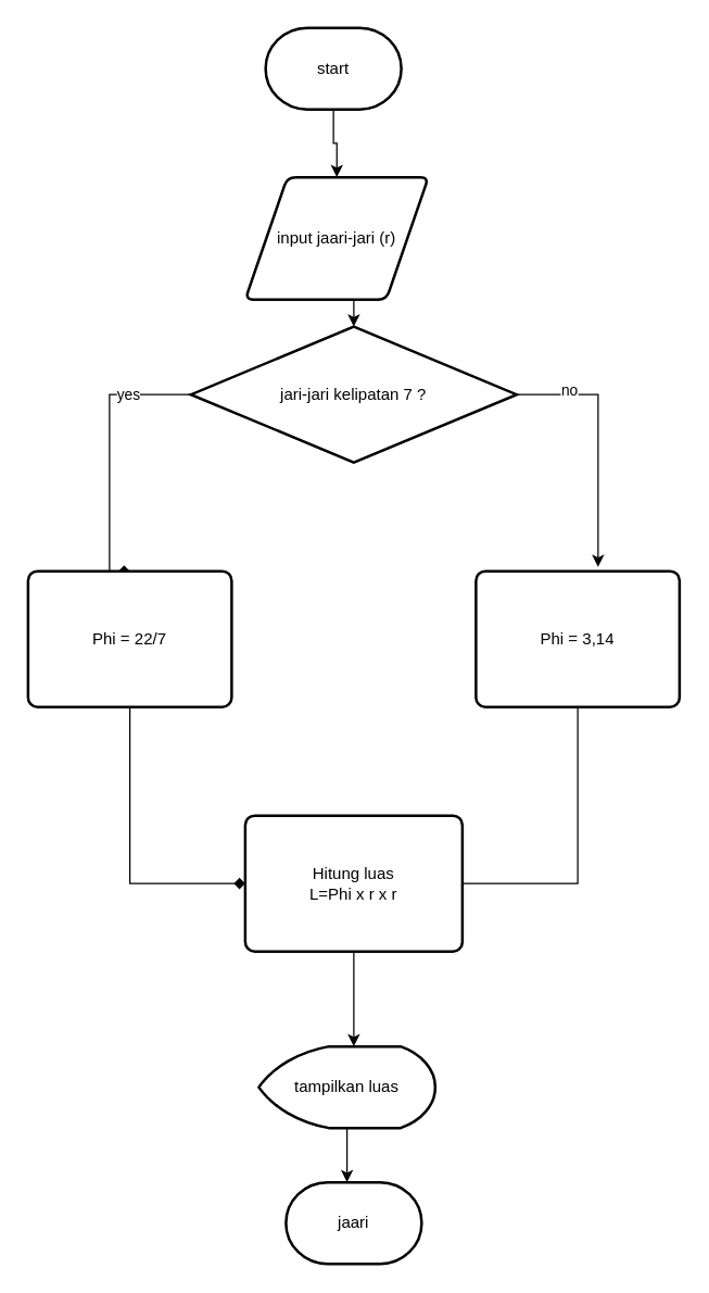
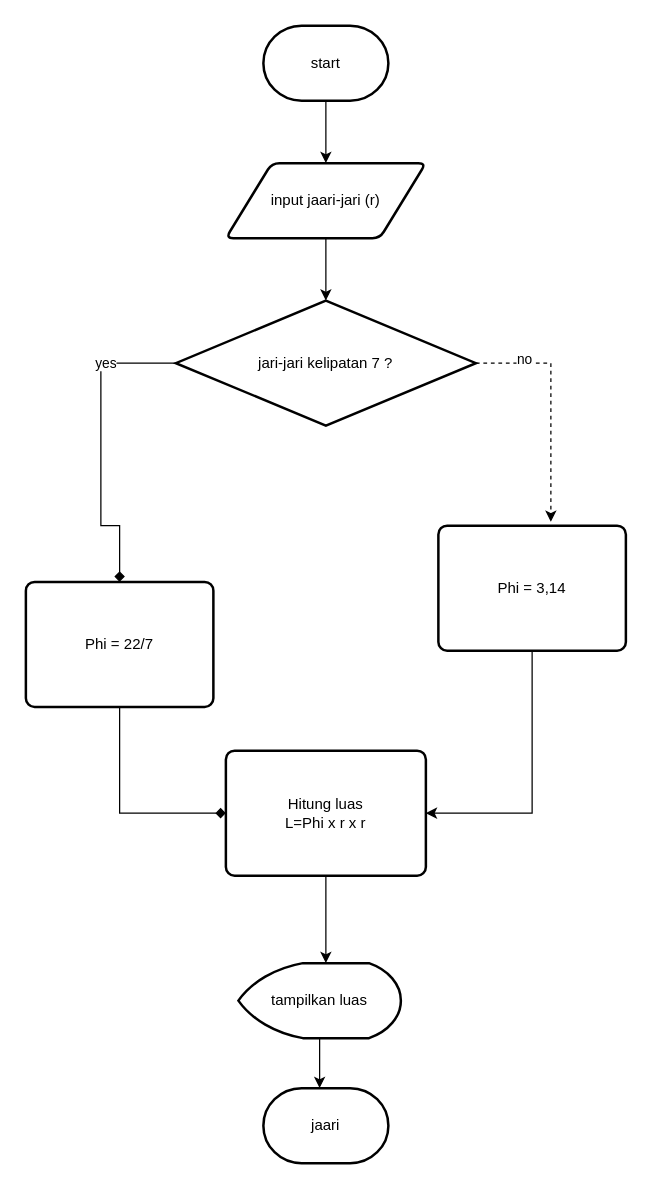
  <mxCell id="0" />
  <mxCell id="1" parent="0" />
  <mxCell id="2" style="edgeStyle=orthogonalEdgeStyle;rounded=0;orthogonalLoop=1;jettySize=auto;html=1;exitX=0.5;exitY=1;exitDx=0;exitDy=0;exitPerimeter=0;entryX=0.5;entryY=0;entryDx=0;entryDy=0;" edge="1" parent="1" source="3" target="5"><mxGeometry relative="1" as="geometry" /></mxCell>
- <mxCell id="3" value="start" style="strokeWidth=2;html=1;shape=mxgraph.flowchart.terminator;whiteSpace=wrap;" vertex="1" parent="1"><mxGeometry x="195" y="20" width="100" height="60" as="geometry" /></mxCell>
+ <mxCell id="3" value="start" style="strokeWidth=2;html=1;shape=mxgraph.flowchart.terminator;whiteSpace=wrap;" vertex="1" parent="1"><mxGeometry x="210" y="20" width="100" height="60" as="geometry" /></mxCell>
  <mxCell id="4" style="edgeStyle=orthogonalEdgeStyle;rounded=0;orthogonalLoop=1;jettySize=auto;html=1;exitX=0.5;exitY=1;exitDx=0;exitDy=0;" edge="1" parent="1" source="5"><mxGeometry relative="1" as="geometry"><mxPoint x="260" y="240" as="targetPoint" /></mxGeometry></mxCell>
- <mxCell id="5" value="input jaari-jari (r)" style="shape=parallelogram;html=1;strokeWidth=2;perimeter=parallelogramPerimeter;whiteSpace=wrap;rounded=1;arcSize=12;size=0.23;" vertex="1" parent="1"><mxGeometry x="180" y="130" width="135" height="90" as="geometry" /></mxCell>
+ <mxCell id="5" value="input jaari-jari (r)" style="shape=parallelogram;html=1;strokeWidth=2;perimeter=parallelogramPerimeter;whiteSpace=wrap;rounded=1;arcSize=12;size=0.23;" vertex="1" parent="1"><mxGeometry x="180" y="130" width="160" height="60" as="geometry" /></mxCell>
  <mxCell id="6" style="edgeStyle=orthogonalEdgeStyle;rounded=0;orthogonalLoop=1;jettySize=auto;html=1;exitX=0;exitY=0.5;exitDx=0;exitDy=0;exitPerimeter=0;entryX=0.5;entryY=0;entryDx=0;entryDy=0;endArrow=diamond;" edge="1" parent="1" source="8" target="10"><mxGeometry relative="1" as="geometry"><Array as="points"><mxPoint x="80" y="290" /><mxPoint x="80" y="420" /></Array></mxGeometry></mxCell>
  <mxCell id="7" value="yes" style="edgeLabel;html=1;align=center;verticalAlign=middle;resizable=0;points=[];" vertex="1" connectable="0" parent="6"><mxGeometry x="-0.541" y="-1" relative="1" as="geometry"><mxPoint as="offset" /></mxGeometry></mxCell>
  <mxCell id="8" value="jari-jari kelipatan 7 ?" style="strokeWidth=2;html=1;shape=mxgraph.flowchart.decision;whiteSpace=wrap;" vertex="1" parent="1"><mxGeometry x="140" y="240" width="240" height="100" as="geometry" /></mxCell>
  <mxCell id="9" style="edgeStyle=orthogonalEdgeStyle;rounded=0;orthogonalLoop=1;jettySize=auto;html=1;exitX=0.5;exitY=1;exitDx=0;exitDy=0;entryX=0;entryY=0.5;entryDx=0;entryDy=0;endArrow=diamond;" edge="1" parent="1" source="10" target="14"><mxGeometry relative="1" as="geometry" /></mxCell>
- <mxCell id="10" value="Phi = 22/7" style="rounded=1;whiteSpace=wrap;html=1;absoluteArcSize=1;arcSize=14;strokeWidth=2;" vertex="1" parent="1"><mxGeometry x="20" y="420" width="150" height="100" as="geometry" /></mxCell>
- <mxCell id="11" style="edgeStyle=orthogonalEdgeStyle;rounded=0;orthogonalLoop=1;jettySize=auto;html=1;exitX=0.5;exitY=1;exitDx=0;exitDy=0;entryX=1;entryY=0.5;entryDx=0;entryDy=0;endArrow=none;" edge="1" parent="1" source="12" target="14"><mxGeometry relative="1" as="geometry" /></mxCell>
+ <mxCell id="10" value="Phi = 22/7" style="rounded=1;whiteSpace=wrap;html=1;absoluteArcSize=1;arcSize=14;strokeWidth=2;" vertex="1" parent="1"><mxGeometry x="20" y="465" width="150" height="100" as="geometry" /></mxCell>
+ <mxCell id="11" style="edgeStyle=orthogonalEdgeStyle;rounded=0;orthogonalLoop=1;jettySize=auto;html=1;exitX=0.5;exitY=1;exitDx=0;exitDy=0;entryX=1;entryY=0.5;entryDx=0;entryDy=0;" edge="1" parent="1" source="12" target="14"><mxGeometry relative="1" as="geometry" /></mxCell>
  <mxCell id="12" value="Phi = 3,14" style="rounded=1;whiteSpace=wrap;html=1;absoluteArcSize=1;arcSize=14;strokeWidth=2;" vertex="1" parent="1"><mxGeometry x="350" y="420" width="150" height="100" as="geometry" /></mxCell>
  <mxCell id="13" style="edgeStyle=orthogonalEdgeStyle;rounded=0;orthogonalLoop=1;jettySize=auto;html=1;exitX=0.5;exitY=1;exitDx=0;exitDy=0;" edge="1" parent="1" source="14"><mxGeometry relative="1" as="geometry"><mxPoint x="260" y="770" as="targetPoint" /></mxGeometry></mxCell>
  <mxCell id="14" value="Hitung luas&lt;br&gt;L=Phi x r x r" style="rounded=1;whiteSpace=wrap;html=1;absoluteArcSize=1;arcSize=14;strokeWidth=2;" vertex="1" parent="1"><mxGeometry x="180" y="600" width="160" height="100" as="geometry" /></mxCell>
  <mxCell id="15" style="edgeStyle=orthogonalEdgeStyle;rounded=0;orthogonalLoop=1;jettySize=auto;html=1;exitX=0.5;exitY=1;exitDx=0;exitDy=0;exitPerimeter=0;" edge="1" parent="1" source="16"><mxGeometry relative="1" as="geometry"><mxPoint x="255" y="870" as="targetPoint" /></mxGeometry></mxCell>
  <mxCell id="16" value="tampilkan luas" style="strokeWidth=2;html=1;shape=mxgraph.flowchart.display;whiteSpace=wrap;" vertex="1" parent="1"><mxGeometry x="190" y="770" width="130" height="60" as="geometry" /></mxCell>
  <mxCell id="17" value="jaari" style="strokeWidth=2;html=1;shape=mxgraph.flowchart.terminator;whiteSpace=wrap;" vertex="1" parent="1"><mxGeometry x="210" y="870" width="100" height="60" as="geometry" /></mxCell>
- <mxCell id="18" style="edgeStyle=orthogonalEdgeStyle;rounded=0;orthogonalLoop=1;jettySize=auto;html=1;exitX=1;exitY=0.5;exitDx=0;exitDy=0;exitPerimeter=0;entryX=0.6;entryY=-0.03;entryDx=0;entryDy=0;entryPerimeter=0;" edge="1" parent="1" source="8" target="12"><mxGeometry relative="1" as="geometry" /></mxCell>
+ <mxCell id="18" style="edgeStyle=orthogonalEdgeStyle;rounded=0;orthogonalLoop=1;jettySize=auto;html=1;exitX=1;exitY=0.5;exitDx=0;exitDy=0;exitPerimeter=0;entryX=0.6;entryY=-0.03;entryDx=0;entryDy=0;entryPerimeter=0;dashed=1;" edge="1" parent="1" source="8" target="12"><mxGeometry relative="1" as="geometry" /></mxCell>
  <mxCell id="19" value="no" style="edgeLabel;html=1;align=center;verticalAlign=middle;resizable=0;points=[];" vertex="1" connectable="0" parent="18"><mxGeometry x="-0.594" y="4" relative="1" as="geometry"><mxPoint as="offset" /></mxGeometry></mxCell>
